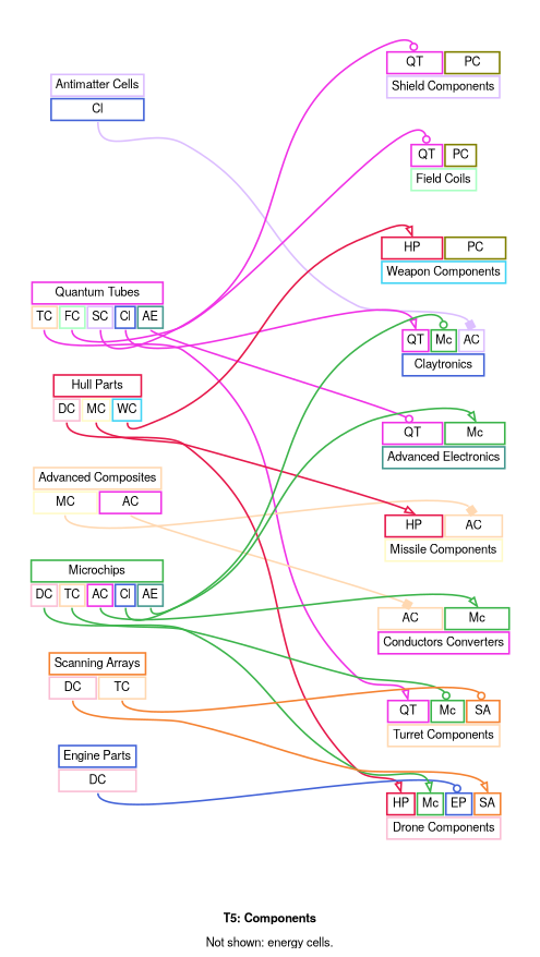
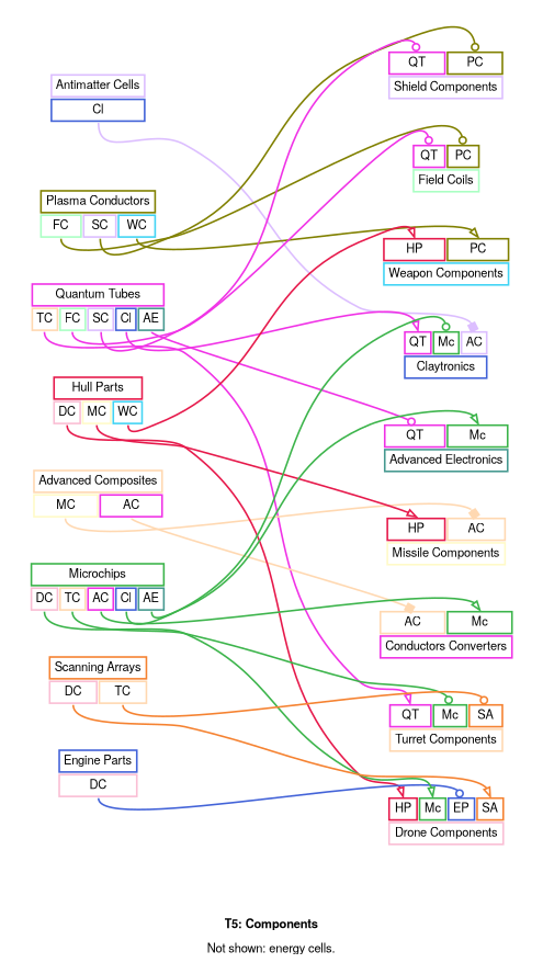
  digraph {
    compound=true
    fontname="Helvetica,Arial,sans-serif"
    label=<<b>T5: Components</b><br/><br/>Not shown: energy cells.>
    nodesep=0.3
    rankdir=LR
    ranksep=3
    node [color=slategray1 fontname="Helvetica,Arial,sans-serif" margin=0.2 penwidth=2.0 shape=plaintext]
    edge [arrowType=normal arrowhead=onormal arrowsize=1.0 color="#f032e6" fontname="Helvetica,Arial,sans-serif" headport="quantum_tubes:n" penwidth=2.0 tailport="drone_components:s" weight=1.0]
    n1 [label=<<table border="0" cellborder="2" cellpadding="4" cellspacing="1" fixedsize="false" id="antimatter_cells" port="output">      <tr>     <td align="text" bgcolor="white" color="#dcbeff" colspan="1">Antimatter Cells</td>   </tr>        <tr>                <td align="text" bgcolor="white" color="#4363d8" port="claytronics">Cl</td>            </tr>    </table>>]
+   n2 [label=<<table border="0" cellborder="2" cellpadding="4" cellspacing="1" fixedsize="false" id="plasma_conductors" port="output">      <tr>     <td align="text" bgcolor="white" color="#808000" colspan="3">Plasma Conductors</td>   </tr>        <tr>                <td align="text" bgcolor="white" color="#aaffc3" port="field_coils">FC</td>                <td align="text" bgcolor="white" color="#dcbeff" port="shield_components">SC</td>                <td align="text" bgcolor="white" color="#42d4f4" port="weapon_components">WC</td>            </tr>    </table>>]
    n3 [label=<<table border="0" cellborder="2" cellpadding="4" cellspacing="1" fixedsize="false" id="quantum_tubes" port="output">      <tr>     <td align="text" bgcolor="white" color="#f032e6" colspan="5">Quantum Tubes</td>   </tr>        <tr>                <td align="text" bgcolor="white" color="#ffd8b1" port="turret_components">TC</td>                <td align="text" bgcolor="white" color="#aaffc3" port="field_coils">FC</td>                <td align="text" bgcolor="white" color="#dcbeff" port="shield_components">SC</td>                <td align="text" bgcolor="white" color="#4363d8" port="claytronics">Cl</td>                <td align="text" bgcolor="white" color="#469990" port="advanced_electronics">AE</td>            </tr>    </table>>]
    n4 [label=<<table border="0" cellborder="2" cellpadding="4" cellspacing="1" fixedsize="false" id="advanced_composites" port="output">      <tr>     <td align="text" bgcolor="white" color="#ffd8b1" colspan="2">Advanced Composites</td>   </tr>        <tr>                <td align="text" bgcolor="white" color="#fffac8" port="missile_components">MC</td>                <td align="text" bgcolor="white" color="#f032e6" port="antimatter_converters">AC</td>            </tr>    </table>>]
    n5 [label=<<table border="0" cellborder="2" cellpadding="4" cellspacing="1" fixedsize="false" id="hull_parts" port="output">      <tr>     <td align="text" bgcolor="white" color="#e6194B" colspan="3">Hull Parts</td>   </tr>        <tr>                <td align="text" bgcolor="white" color="#fabed4" port="drone_components">DC</td>                <td align="text" bgcolor="white" color="#fffac8" port="missile_components">MC</td>                <td align="text" bgcolor="white" color="#42d4f4" port="weapon_components">WC</td>            </tr>    </table>>]
    n6 [label=<<table border="0" cellborder="2" cellpadding="4" cellspacing="1" fixedsize="false" id="engine_parts" port="output">      <tr>     <td align="text" bgcolor="white" color="#4363d8" colspan="1">Engine Parts</td>   </tr>        <tr>                <td align="text" bgcolor="white" color="#fabed4" port="drone_components">DC</td>            </tr>    </table>>]
    n7 [label=<<table border="0" cellborder="2" cellpadding="4" cellspacing="1" fixedsize="false" id="microchips" port="output">      <tr>     <td align="text" bgcolor="white" color="#3cb44b" colspan="5">Microchips</td>   </tr>        <tr>                <td align="text" bgcolor="white" color="#fabed4" port="drone_components">DC</td>                <td align="text" bgcolor="white" color="#ffd8b1" port="turret_components">TC</td>                <td align="text" bgcolor="white" color="#f032e6" port="antimatter_converters">AC</td>                <td align="text" bgcolor="white" color="#4363d8" port="claytronics">Cl</td>                <td align="text" bgcolor="white" color="#469990" port="advanced_electronics">AE</td>            </tr>    </table>>]
    n8 [label=<<table border="0" cellborder="2" cellpadding="4" cellspacing="1" fixedsize="false" id="scanning_arrays" port="output">      <tr>     <td align="text" bgcolor="white" color="#f58231" colspan="2">Scanning Arrays</td>   </tr>        <tr>                <td align="text" bgcolor="white" color="#fabed4" port="drone_components">DC</td>                <td align="text" bgcolor="white" color="#ffd8b1" port="turret_components">TC</td>            </tr>    </table>>]
    n9 [label=<<table border="0" cellborder="2" cellpadding="4" cellspacing="1" fixedsize="false" id="drone_components" port="output">        <tr>                <td align="text" bgcolor="white" color="#e6194B" port="hull_parts">HP</td>                <td align="text" bgcolor="white" color="#3cb44b" port="microchips">Mc</td>                <td align="text" bgcolor="white" color="#4363d8" port="engine_parts">EP</td>                <td align="text" bgcolor="white" color="#f58231" port="scanning_arrays">SA</td>            </tr>      <tr>     <td align="text" bgcolor="white" color="#fabed4" colspan="4">Drone Components</td>   </tr>    </table>>]
    n10 [label=<<table border="0" cellborder="2" cellpadding="4" cellspacing="1" fixedsize="false" id="turret_components" port="output">        <tr>                <td align="text" bgcolor="white" color="#f032e6" port="quantum_tubes">QT</td>                <td align="text" bgcolor="white" color="#3cb44b" port="microchips">Mc</td>                <td align="text" bgcolor="white" color="#f58231" port="scanning_arrays">SA</td>            </tr>      <tr>     <td align="text" bgcolor="white" color="#ffd8b1" colspan="3">Turret Components</td>   </tr>    </table>>]
    n11 [label=<<table border="0" cellborder="2" cellpadding="4" cellspacing="1" fixedsize="false" id="missile_components" port="output">        <tr>                <td align="text" bgcolor="white" color="#e6194B" port="hull_parts">HP</td>                <td align="text" bgcolor="white" color="#ffd8b1" port="advanced_composites">AC</td>            </tr>      <tr>     <td align="text" bgcolor="white" color="#fffac8" colspan="2">Missile Components</td>   </tr>    </table>>]
    n12 [label=<<table border="0" cellborder="2" cellpadding="4" cellspacing="1" fixedsize="false" id="field_coils" port="output">        <tr>                <td align="text" bgcolor="white" color="#f032e6" port="quantum_tubes">QT</td>                <td align="text" bgcolor="white" color="#808000" port="plasma_conductors">PC</td>            </tr>      <tr>     <td align="text" bgcolor="white" color="#aaffc3" colspan="2">Field Coils</td>   </tr>    </table>>]
    n13 [label=<<table border="0" cellborder="2" cellpadding="4" cellspacing="1" fixedsize="false" id="shield_components" port="output">        <tr>                <td align="text" bgcolor="white" color="#f032e6" port="quantum_tubes">QT</td>                <td align="text" bgcolor="white" color="#808000" port="plasma_conductors">PC</td>            </tr>      <tr>     <td align="text" bgcolor="white" color="#dcbeff" colspan="2">Shield Components</td>   </tr>    </table>>]
    n14 [label=<<table border="0" cellborder="2" cellpadding="4" cellspacing="1" fixedsize="false" id="antimatter_converters" port="output">        <tr>                <td align="text" bgcolor="white" color="#ffd8b1" port="advanced_composites">AC</td>                <td align="text" bgcolor="white" color="#3cb44b" port="microchips">Mc</td>            </tr>      <tr>     <td align="text" bgcolor="white" color="#f032e6" colspan="2">Conductors Converters</td>   </tr>    </table>>]
    n15 [label=<<table border="0" cellborder="2" cellpadding="4" cellspacing="1" fixedsize="false" id="weapon_components" port="output">        <tr>                <td align="text" bgcolor="white" color="#e6194B" port="hull_parts">HP</td>                <td align="text" bgcolor="white" color="#808000" port="plasma_conductors">PC</td>            </tr>      <tr>     <td align="text" bgcolor="white" color="#42d4f4" colspan="2">Weapon Components</td>   </tr>    </table>>]
    n16 [label=<<table border="0" cellborder="2" cellpadding="4" cellspacing="1" fixedsize="false" id="claytronics" port="output">        <tr>                <td align="text" bgcolor="white" color="#f032e6" port="quantum_tubes">QT</td>                <td align="text" bgcolor="white" color="#3cb44b" port="microchips">Mc</td>                <td align="text" bgcolor="white" color="#dcbeff" port="antimatter_cells">AC</td>            </tr>      <tr>     <td align="text" bgcolor="white" color="#4363d8" colspan="3">Claytronics</td>   </tr>    </table>>]
    n17 [label=<<table border="0" cellborder="2" cellpadding="4" cellspacing="1" fixedsize="false" id="advanced_electronics" port="output">        <tr>                <td align="text" bgcolor="white" color="#f032e6" port="quantum_tubes">QT</td>                <td align="text" bgcolor="white" color="#3cb44b" port="microchips">Mc</td>            </tr>      <tr>     <td align="text" bgcolor="white" color="#469990" colspan="2">Advanced Electronics</td>   </tr>    </table>>]
    subgraph sub_1 {
      cluster=true
      label="T3: Refined"
      n1
    }
    subgraph sub_2 {
      cluster=true
      label="T4: Advanced"
+     n2
      n3
      n4
      n5
      n6
      n7
      n8
    }
    subgraph sub_3 {
      cluster=true
      label="T5: Components"
      n9
      n10
      n11
      n12
      n13
      n14
      n15
      n16
      n17
    }
    n1 -> n16 [arrowhead=box color="#dcbeff" headport="antimatter_cells:n" tailport="claytronics:s"]
+   n2 -> n12 [arrowhead=odot color="#808000" headport="plasma_conductors:n" tailport="field_coils:s"]
+   n2 -> n13 [arrowhead=odot color="#808000" headport="plasma_conductors:n" tailport="shield_components:s"]
+   n2 -> n15 [color="#808000" headport="plasma_conductors:n" tailport="weapon_components:s"]
    n3 -> n10 [tailport="turret_components:s"]
    n3 -> n12 [arrowhead=odot tailport="field_coils:s"]
    n3 -> n13 [arrowhead=odot tailport="shield_components:s"]
    n3 -> n16 [tailport="claytronics:s"]
    n3 -> n17 [arrowhead=odot tailport="advanced_electronics:s"]
    n4 -> n11 [arrowhead=box color="#ffd8b1" headport="advanced_composites:n" tailport="missile_components:s"]
    n4 -> n14 [arrowhead=box color="#ffd8b1" headport="advanced_composites:n" tailport="antimatter_converters:s"]
    n5 -> n9 [color="#e6194B" headport="hull_parts:n"]
    n5 -> n11 [color="#e6194B" headport="hull_parts:n" tailport="missile_components:s"]
    n5 -> n15 [color="#e6194B" headport="hull_parts:n" tailport="weapon_components:s"]
    n6 -> n9 [arrowhead=odot color="#4363d8" headport="engine_parts:n"]
    n7 -> n9 [color="#3cb44b" headport="microchips:n"]
    n7 -> n10 [arrowhead=odot color="#3cb44b" headport="microchips:n" tailport="turret_components:s"]
    n7 -> n14 [color="#3cb44b" headport="microchips:n" tailport="antimatter_converters:s"]
    n7 -> n16 [arrowhead=odot color="#3cb44b" headport="microchips:n" tailport="claytronics:s"]
    n7 -> n17 [color="#3cb44b" headport="microchips:n" tailport="advanced_electronics:s"]
    n8 -> n9 [color="#f58231" headport="scanning_arrays:n"]
    n8 -> n10 [arrowhead=odot color="#f58231" headport="scanning_arrays:n" tailport="turret_components:s"]
  }
